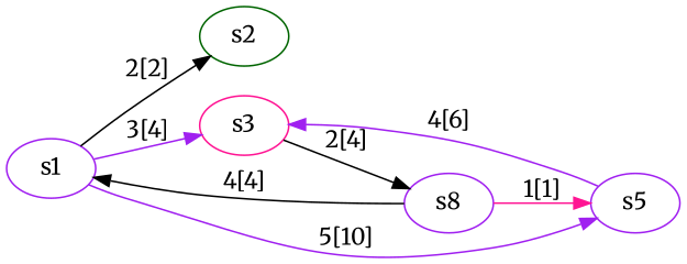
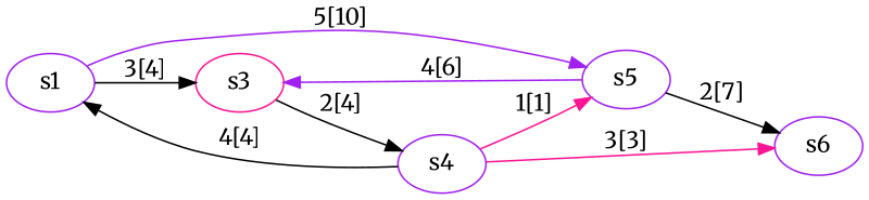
  digraph {
    fontname=Merriweather
    rankdir=LR
    node [color=purple fontname=Merriweather]
    edge [color=black fontname=Merriweather]
-   s2 [color=darkgreen]
    s1
    s3 [color=deeppink]
    s5
-   s4 [label=s8]
-   s1 -> s2 [label="2[2]"]
-   s1 -> s3 [color=purple label="3[4]"]
+   s4
+   s6
+   s1 -> s3 [label="3[4]"]
    s1 -> s5 [color=purple label="5[10]"]
    s3 -> s4 [label="2[4]"]
    s5 -> s3 [color=purple label="4[6]"]
+   s5 -> s6 [label="2[7]"]
    s4 -> s1 [label="4[4]"]
    s4 -> s5 [color=deeppink label="1[1]"]
+   s4 -> s6 [color=deeppink label="3[3]"]
  }
